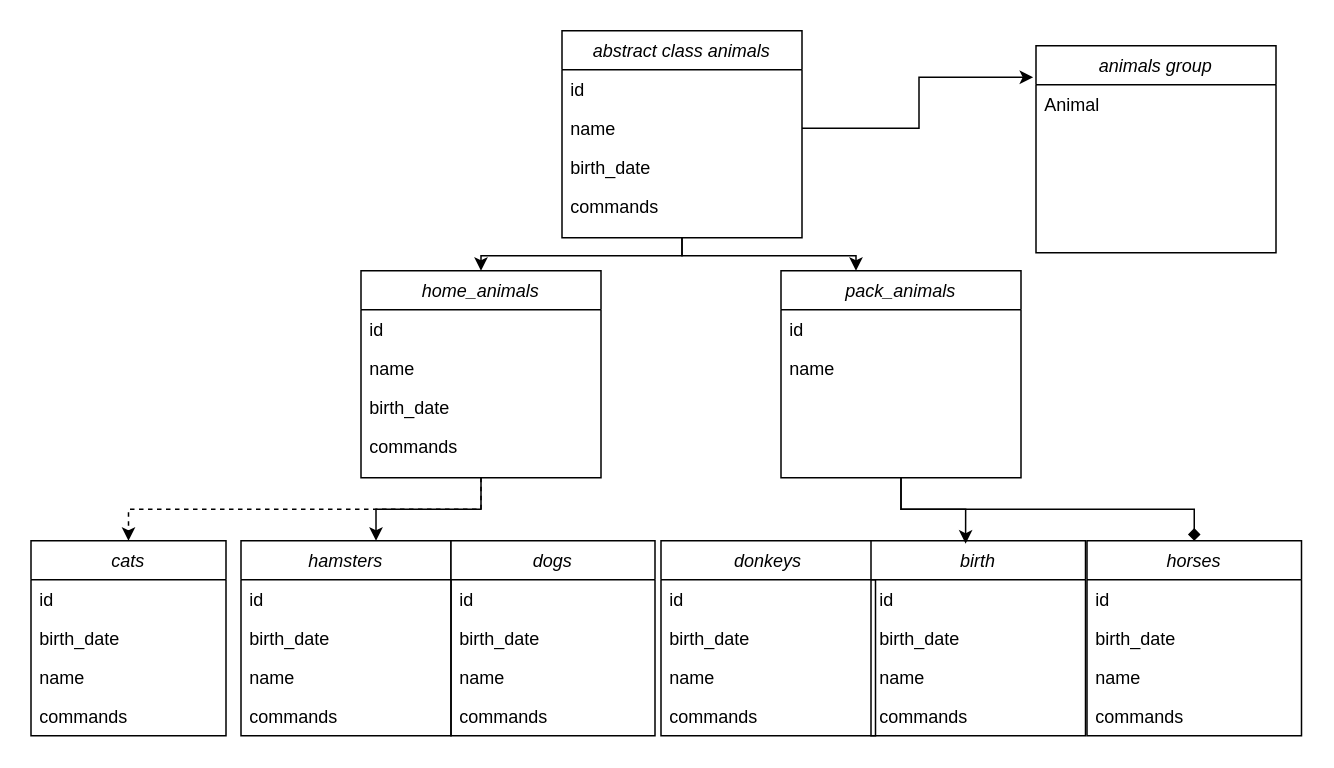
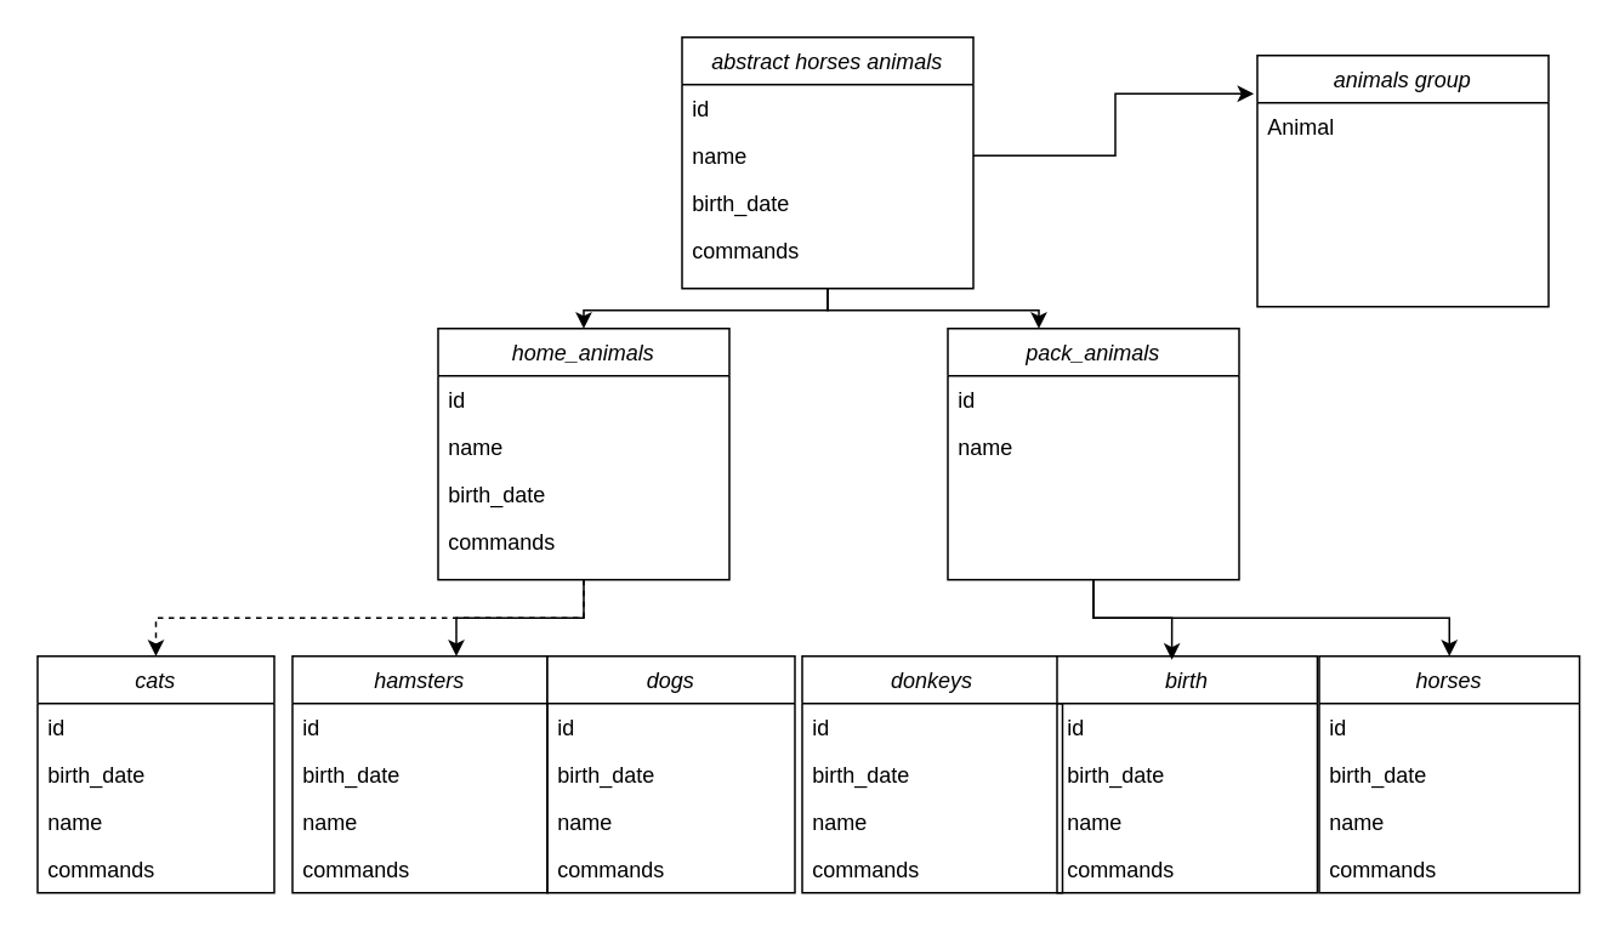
  <mxCell id="0" />
  <mxCell id="1" parent="0" />
  <mxCell id="2" value="donkeys" style="swimlane;fontStyle=2;align=center;verticalAlign=top;childLayout=stackLayout;horizontal=1;startSize=26;horizontalStack=0;resizeParent=1;resizeLast=0;collapsible=1;marginBottom=0;rounded=0;shadow=0;strokeWidth=1;" parent="1" vertex="1"><mxGeometry x="440" y="360" width="143" height="130" as="geometry"><mxRectangle x="230" y="140" width="160" height="26" as="alternateBounds" /></mxGeometry></mxCell>
  <mxCell id="3" value="id" style="text;align=left;verticalAlign=top;spacingLeft=4;spacingRight=4;overflow=hidden;rotatable=0;points=[[0,0.5],[1,0.5]];portConstraint=eastwest;" parent="2" vertex="1"><mxGeometry y="26" width="143" height="26" as="geometry" /></mxCell>
  <mxCell id="4" value="birth_date" style="text;align=left;verticalAlign=top;spacingLeft=4;spacingRight=4;overflow=hidden;rotatable=0;points=[[0,0.5],[1,0.5]];portConstraint=eastwest;rounded=0;shadow=0;html=0;" parent="2" vertex="1"><mxGeometry y="52" width="143" height="26" as="geometry" /></mxCell>
  <mxCell id="5" value="name" style="text;align=left;verticalAlign=top;spacingLeft=4;spacingRight=4;overflow=hidden;rotatable=0;points=[[0,0.5],[1,0.5]];portConstraint=eastwest;rounded=0;shadow=0;html=0;" parent="2" vertex="1"><mxGeometry y="78" width="143" height="26" as="geometry" /></mxCell>
  <mxCell id="6" value="commands" style="text;align=left;verticalAlign=top;spacingLeft=4;spacingRight=4;overflow=hidden;rotatable=0;points=[[0,0.5],[1,0.5]];portConstraint=eastwest;" parent="2" vertex="1"><mxGeometry y="104" width="143" height="26" as="geometry" /></mxCell>
  <mxCell id="7" value="birth" style="swimlane;fontStyle=2;align=center;verticalAlign=top;childLayout=stackLayout;horizontal=1;startSize=26;horizontalStack=0;resizeParent=1;resizeLast=0;collapsible=1;marginBottom=0;rounded=0;shadow=0;strokeWidth=1;" parent="1" vertex="1"><mxGeometry x="580" y="360" width="143" height="130" as="geometry"><mxRectangle x="230" y="140" width="160" height="26" as="alternateBounds" /></mxGeometry></mxCell>
  <mxCell id="8" value="id" style="text;align=left;verticalAlign=top;spacingLeft=4;spacingRight=4;overflow=hidden;rotatable=0;points=[[0,0.5],[1,0.5]];portConstraint=eastwest;" parent="7" vertex="1"><mxGeometry y="26" width="143" height="26" as="geometry" /></mxCell>
  <mxCell id="9" value="birth_date" style="text;align=left;verticalAlign=top;spacingLeft=4;spacingRight=4;overflow=hidden;rotatable=0;points=[[0,0.5],[1,0.5]];portConstraint=eastwest;rounded=0;shadow=0;html=0;" parent="7" vertex="1"><mxGeometry y="52" width="143" height="26" as="geometry" /></mxCell>
  <mxCell id="10" value="name" style="text;align=left;verticalAlign=top;spacingLeft=4;spacingRight=4;overflow=hidden;rotatable=0;points=[[0,0.5],[1,0.5]];portConstraint=eastwest;rounded=0;shadow=0;html=0;" parent="7" vertex="1"><mxGeometry y="78" width="143" height="26" as="geometry" /></mxCell>
  <mxCell id="11" value="commands" style="text;align=left;verticalAlign=top;spacingLeft=4;spacingRight=4;overflow=hidden;rotatable=0;points=[[0,0.5],[1,0.5]];portConstraint=eastwest;" parent="7" vertex="1"><mxGeometry y="104" width="143" height="26" as="geometry" /></mxCell>
  <mxCell id="12" value="horses" style="swimlane;fontStyle=2;align=center;verticalAlign=top;childLayout=stackLayout;horizontal=1;startSize=26;horizontalStack=0;resizeParent=1;resizeLast=0;collapsible=1;marginBottom=0;rounded=0;shadow=0;strokeWidth=1;" parent="1" vertex="1"><mxGeometry x="724" y="360" width="143" height="130" as="geometry"><mxRectangle x="230" y="140" width="160" height="26" as="alternateBounds" /></mxGeometry></mxCell>
  <mxCell id="13" value="id" style="text;align=left;verticalAlign=top;spacingLeft=4;spacingRight=4;overflow=hidden;rotatable=0;points=[[0,0.5],[1,0.5]];portConstraint=eastwest;" parent="12" vertex="1"><mxGeometry y="26" width="143" height="26" as="geometry" /></mxCell>
  <mxCell id="14" value="birth_date" style="text;align=left;verticalAlign=top;spacingLeft=4;spacingRight=4;overflow=hidden;rotatable=0;points=[[0,0.5],[1,0.5]];portConstraint=eastwest;rounded=0;shadow=0;html=0;" parent="12" vertex="1"><mxGeometry y="52" width="143" height="26" as="geometry" /></mxCell>
  <mxCell id="15" value="name" style="text;align=left;verticalAlign=top;spacingLeft=4;spacingRight=4;overflow=hidden;rotatable=0;points=[[0,0.5],[1,0.5]];portConstraint=eastwest;rounded=0;shadow=0;html=0;" parent="12" vertex="1"><mxGeometry y="78" width="143" height="26" as="geometry" /></mxCell>
  <mxCell id="16" value="commands" style="text;align=left;verticalAlign=top;spacingLeft=4;spacingRight=4;overflow=hidden;rotatable=0;points=[[0,0.5],[1,0.5]];portConstraint=eastwest;" parent="12" vertex="1"><mxGeometry y="104" width="143" height="26" as="geometry" /></mxCell>
  <mxCell id="17" value="cats" style="swimlane;fontStyle=2;align=center;verticalAlign=top;childLayout=stackLayout;horizontal=1;startSize=26;horizontalStack=0;resizeParent=1;resizeLast=0;collapsible=1;marginBottom=0;rounded=0;shadow=0;strokeWidth=1;" parent="1" vertex="1"><mxGeometry x="20" y="360" width="130" height="130" as="geometry"><mxRectangle x="230" y="140" width="160" height="26" as="alternateBounds" /></mxGeometry></mxCell>
  <mxCell id="18" value="id" style="text;align=left;verticalAlign=top;spacingLeft=4;spacingRight=4;overflow=hidden;rotatable=0;points=[[0,0.5],[1,0.5]];portConstraint=eastwest;" parent="17" vertex="1"><mxGeometry y="26" width="130" height="26" as="geometry" /></mxCell>
  <mxCell id="19" value="birth_date" style="text;align=left;verticalAlign=top;spacingLeft=4;spacingRight=4;overflow=hidden;rotatable=0;points=[[0,0.5],[1,0.5]];portConstraint=eastwest;rounded=0;shadow=0;html=0;" parent="17" vertex="1"><mxGeometry y="52" width="130" height="26" as="geometry" /></mxCell>
  <mxCell id="20" value="name" style="text;align=left;verticalAlign=top;spacingLeft=4;spacingRight=4;overflow=hidden;rotatable=0;points=[[0,0.5],[1,0.5]];portConstraint=eastwest;rounded=0;shadow=0;html=0;" parent="17" vertex="1"><mxGeometry y="78" width="130" height="26" as="geometry" /></mxCell>
  <mxCell id="21" value="commands" style="text;align=left;verticalAlign=top;spacingLeft=4;spacingRight=4;overflow=hidden;rotatable=0;points=[[0,0.5],[1,0.5]];portConstraint=eastwest;" parent="17" vertex="1"><mxGeometry y="104" width="130" height="26" as="geometry" /></mxCell>
  <mxCell id="22" value="hamsters" style="swimlane;fontStyle=2;align=center;verticalAlign=top;childLayout=stackLayout;horizontal=1;startSize=26;horizontalStack=0;resizeParent=1;resizeLast=0;collapsible=1;marginBottom=0;rounded=0;shadow=0;strokeWidth=1;" parent="1" vertex="1"><mxGeometry x="160" y="360" width="140" height="130" as="geometry"><mxRectangle x="230" y="140" width="160" height="26" as="alternateBounds" /></mxGeometry></mxCell>
  <mxCell id="23" value="id" style="text;align=left;verticalAlign=top;spacingLeft=4;spacingRight=4;overflow=hidden;rotatable=0;points=[[0,0.5],[1,0.5]];portConstraint=eastwest;" parent="22" vertex="1"><mxGeometry y="26" width="140" height="26" as="geometry" /></mxCell>
  <mxCell id="24" value="birth_date" style="text;align=left;verticalAlign=top;spacingLeft=4;spacingRight=4;overflow=hidden;rotatable=0;points=[[0,0.5],[1,0.5]];portConstraint=eastwest;rounded=0;shadow=0;html=0;" parent="22" vertex="1"><mxGeometry y="52" width="140" height="26" as="geometry" /></mxCell>
  <mxCell id="25" value="name" style="text;align=left;verticalAlign=top;spacingLeft=4;spacingRight=4;overflow=hidden;rotatable=0;points=[[0,0.5],[1,0.5]];portConstraint=eastwest;rounded=0;shadow=0;html=0;" parent="22" vertex="1"><mxGeometry y="78" width="140" height="26" as="geometry" /></mxCell>
  <mxCell id="26" value="commands" style="text;align=left;verticalAlign=top;spacingLeft=4;spacingRight=4;overflow=hidden;rotatable=0;points=[[0,0.5],[1,0.5]];portConstraint=eastwest;" parent="22" vertex="1"><mxGeometry y="104" width="140" height="26" as="geometry" /></mxCell>
- <mxCell id="27" value="abstract class animals" style="swimlane;fontStyle=2;align=center;verticalAlign=top;childLayout=stackLayout;horizontal=1;startSize=26;horizontalStack=0;resizeParent=1;resizeLast=0;collapsible=1;marginBottom=0;rounded=0;shadow=0;strokeWidth=1;" parent="1" vertex="1"><mxGeometry x="374" y="20" width="160" height="138" as="geometry"><mxRectangle x="230" y="140" width="160" height="26" as="alternateBounds" /></mxGeometry></mxCell>
+ <mxCell id="27" value="abstract horses animals" style="swimlane;fontStyle=2;align=center;verticalAlign=top;childLayout=stackLayout;horizontal=1;startSize=26;horizontalStack=0;resizeParent=1;resizeLast=0;collapsible=1;marginBottom=0;rounded=0;shadow=0;strokeWidth=1;" parent="1" vertex="1"><mxGeometry x="374" y="20" width="160" height="138" as="geometry"><mxRectangle x="230" y="140" width="160" height="26" as="alternateBounds" /></mxGeometry></mxCell>
  <mxCell id="28" value="id" style="text;align=left;verticalAlign=top;spacingLeft=4;spacingRight=4;overflow=hidden;rotatable=0;points=[[0,0.5],[1,0.5]];portConstraint=eastwest;" parent="27" vertex="1"><mxGeometry y="26" width="160" height="26" as="geometry" /></mxCell>
  <mxCell id="29" value="name" style="text;align=left;verticalAlign=top;spacingLeft=4;spacingRight=4;overflow=hidden;rotatable=0;points=[[0,0.5],[1,0.5]];portConstraint=eastwest;rounded=0;shadow=0;html=0;" parent="27" vertex="1"><mxGeometry y="52" width="160" height="26" as="geometry" /></mxCell>
  <mxCell id="30" value="birth_date" style="text;align=left;verticalAlign=top;spacingLeft=4;spacingRight=4;overflow=hidden;rotatable=0;points=[[0,0.5],[1,0.5]];portConstraint=eastwest;rounded=0;shadow=0;html=0;" vertex="1" parent="27"><mxGeometry y="78" width="160" height="26" as="geometry" /></mxCell>
  <mxCell id="31" value="commands" style="text;align=left;verticalAlign=top;spacingLeft=4;spacingRight=4;overflow=hidden;rotatable=0;points=[[0,0.5],[1,0.5]];portConstraint=eastwest;" vertex="1" parent="27"><mxGeometry y="104" width="160" height="26" as="geometry" /></mxCell>
  <mxCell id="32" value="dogs" style="swimlane;fontStyle=2;align=center;verticalAlign=top;childLayout=stackLayout;horizontal=1;startSize=26;horizontalStack=0;resizeParent=1;resizeLast=0;collapsible=1;marginBottom=0;rounded=0;shadow=0;strokeWidth=1;" parent="1" vertex="1"><mxGeometry x="300" y="360" width="136" height="130" as="geometry"><mxRectangle x="230" y="140" width="160" height="26" as="alternateBounds" /></mxGeometry></mxCell>
  <mxCell id="33" value="id" style="text;align=left;verticalAlign=top;spacingLeft=4;spacingRight=4;overflow=hidden;rotatable=0;points=[[0,0.5],[1,0.5]];portConstraint=eastwest;" parent="32" vertex="1"><mxGeometry y="26" width="136" height="26" as="geometry" /></mxCell>
  <mxCell id="34" value="birth_date" style="text;align=left;verticalAlign=top;spacingLeft=4;spacingRight=4;overflow=hidden;rotatable=0;points=[[0,0.5],[1,0.5]];portConstraint=eastwest;rounded=0;shadow=0;html=0;" parent="32" vertex="1"><mxGeometry y="52" width="136" height="26" as="geometry" /></mxCell>
  <mxCell id="35" value="name" style="text;align=left;verticalAlign=top;spacingLeft=4;spacingRight=4;overflow=hidden;rotatable=0;points=[[0,0.5],[1,0.5]];portConstraint=eastwest;rounded=0;shadow=0;html=0;" parent="32" vertex="1"><mxGeometry y="78" width="136" height="26" as="geometry" /></mxCell>
  <mxCell id="36" value="commands" style="text;align=left;verticalAlign=top;spacingLeft=4;spacingRight=4;overflow=hidden;rotatable=0;points=[[0,0.5],[1,0.5]];portConstraint=eastwest;" parent="32" vertex="1"><mxGeometry y="104" width="136" height="26" as="geometry" /></mxCell>
- <mxCell id="37" style="edgeStyle=orthogonalEdgeStyle;rounded=0;orthogonalLoop=1;jettySize=auto;html=1;entryX=0.5;entryY=0;entryDx=0;entryDy=0;exitX=0.5;exitY=1;exitDx=0;exitDy=0;endArrow=diamond;" edge="1" parent="1" source="38" target="12"><mxGeometry relative="1" as="geometry" /></mxCell>
+ <mxCell id="37" style="edgeStyle=orthogonalEdgeStyle;rounded=0;orthogonalLoop=1;jettySize=auto;html=1;entryX=0.5;entryY=0;entryDx=0;entryDy=0;exitX=0.5;exitY=1;exitDx=0;exitDy=0;" edge="1" parent="1" source="38" target="12"><mxGeometry relative="1" as="geometry" /></mxCell>
  <mxCell id="38" value="pack_animals" style="swimlane;fontStyle=2;align=center;verticalAlign=top;childLayout=stackLayout;horizontal=1;startSize=26;horizontalStack=0;resizeParent=1;resizeLast=0;collapsible=1;marginBottom=0;rounded=0;shadow=0;strokeWidth=1;" vertex="1" parent="1"><mxGeometry x="520" y="180" width="160" height="138" as="geometry"><mxRectangle x="230" y="140" width="160" height="26" as="alternateBounds" /></mxGeometry></mxCell>
  <mxCell id="39" value="id" style="text;align=left;verticalAlign=top;spacingLeft=4;spacingRight=4;overflow=hidden;rotatable=0;points=[[0,0.5],[1,0.5]];portConstraint=eastwest;" vertex="1" parent="38"><mxGeometry y="26" width="160" height="26" as="geometry" /></mxCell>
  <mxCell id="40" value="name" style="text;align=left;verticalAlign=top;spacingLeft=4;spacingRight=4;overflow=hidden;rotatable=0;points=[[0,0.5],[1,0.5]];portConstraint=eastwest;rounded=0;shadow=0;html=0;" vertex="1" parent="38"><mxGeometry y="52" width="160" height="26" as="geometry" /></mxCell>
  <mxCell id="41" style="edgeStyle=orthogonalEdgeStyle;rounded=0;orthogonalLoop=1;jettySize=auto;html=1;entryX=0.5;entryY=0;entryDx=0;entryDy=0;exitX=0.5;exitY=1;exitDx=0;exitDy=0;dashed=1;" edge="1" parent="1" source="42" target="17"><mxGeometry relative="1" as="geometry" /></mxCell>
  <mxCell id="42" value="home_animals" style="swimlane;fontStyle=2;align=center;verticalAlign=top;childLayout=stackLayout;horizontal=1;startSize=26;horizontalStack=0;resizeParent=1;resizeLast=0;collapsible=1;marginBottom=0;rounded=0;shadow=0;strokeWidth=1;" vertex="1" parent="1"><mxGeometry x="240" y="180" width="160" height="138" as="geometry"><mxRectangle x="230" y="140" width="160" height="26" as="alternateBounds" /></mxGeometry></mxCell>
  <mxCell id="43" value="id" style="text;align=left;verticalAlign=top;spacingLeft=4;spacingRight=4;overflow=hidden;rotatable=0;points=[[0,0.5],[1,0.5]];portConstraint=eastwest;" vertex="1" parent="42"><mxGeometry y="26" width="160" height="26" as="geometry" /></mxCell>
  <mxCell id="44" value="name" style="text;align=left;verticalAlign=top;spacingLeft=4;spacingRight=4;overflow=hidden;rotatable=0;points=[[0,0.5],[1,0.5]];portConstraint=eastwest;rounded=0;shadow=0;html=0;" vertex="1" parent="42"><mxGeometry y="52" width="160" height="26" as="geometry" /></mxCell>
  <mxCell id="45" value="birth_date" style="text;align=left;verticalAlign=top;spacingLeft=4;spacingRight=4;overflow=hidden;rotatable=0;points=[[0,0.5],[1,0.5]];portConstraint=eastwest;rounded=0;shadow=0;html=0;" vertex="1" parent="42"><mxGeometry y="78" width="160" height="26" as="geometry" /></mxCell>
  <mxCell id="46" value="commands" style="text;align=left;verticalAlign=top;spacingLeft=4;spacingRight=4;overflow=hidden;rotatable=0;points=[[0,0.5],[1,0.5]];portConstraint=eastwest;" vertex="1" parent="42"><mxGeometry y="104" width="160" height="26" as="geometry" /></mxCell>
  <mxCell id="47" style="edgeStyle=orthogonalEdgeStyle;rounded=0;orthogonalLoop=1;jettySize=auto;html=1;exitX=0.5;exitY=1;exitDx=0;exitDy=0;" edge="1" parent="1" source="27" target="42"><mxGeometry relative="1" as="geometry"><Array as="points"><mxPoint x="454" y="170" /><mxPoint x="320" y="170" /></Array></mxGeometry></mxCell>
  <mxCell id="48" style="edgeStyle=orthogonalEdgeStyle;rounded=0;orthogonalLoop=1;jettySize=auto;html=1;exitX=0.5;exitY=1;exitDx=0;exitDy=0;" edge="1" parent="1" source="27" target="38"><mxGeometry relative="1" as="geometry"><Array as="points"><mxPoint x="454" y="170" /><mxPoint x="570" y="170" /></Array></mxGeometry></mxCell>
  <mxCell id="49" value="animals group" style="swimlane;fontStyle=2;align=center;verticalAlign=top;childLayout=stackLayout;horizontal=1;startSize=26;horizontalStack=0;resizeParent=1;resizeLast=0;collapsible=1;marginBottom=0;rounded=0;shadow=0;strokeWidth=1;" vertex="1" parent="1"><mxGeometry x="690" y="30" width="160" height="138" as="geometry"><mxRectangle x="230" y="140" width="160" height="26" as="alternateBounds" /></mxGeometry></mxCell>
  <mxCell id="50" value="Animal" style="text;align=left;verticalAlign=top;spacingLeft=4;spacingRight=4;overflow=hidden;rotatable=0;points=[[0,0.5],[1,0.5]];portConstraint=eastwest;" vertex="1" parent="49"><mxGeometry y="26" width="160" height="26" as="geometry" /></mxCell>
  <mxCell id="51" style="edgeStyle=orthogonalEdgeStyle;rounded=0;orthogonalLoop=1;jettySize=auto;html=1;entryX=0.643;entryY=0;entryDx=0;entryDy=0;entryPerimeter=0;" edge="1" parent="1" source="42" target="22"><mxGeometry relative="1" as="geometry" /></mxCell>
  <mxCell id="52" style="edgeStyle=orthogonalEdgeStyle;rounded=0;orthogonalLoop=1;jettySize=auto;html=1;entryX=0.441;entryY=0.015;entryDx=0;entryDy=0;entryPerimeter=0;" edge="1" parent="1" source="38" target="7"><mxGeometry relative="1" as="geometry" /></mxCell>
  <mxCell id="53" style="edgeStyle=orthogonalEdgeStyle;rounded=0;orthogonalLoop=1;jettySize=auto;html=1;entryX=-0.012;entryY=0.152;entryDx=0;entryDy=0;entryPerimeter=0;" edge="1" parent="1" source="29" target="49"><mxGeometry relative="1" as="geometry" /></mxCell>
